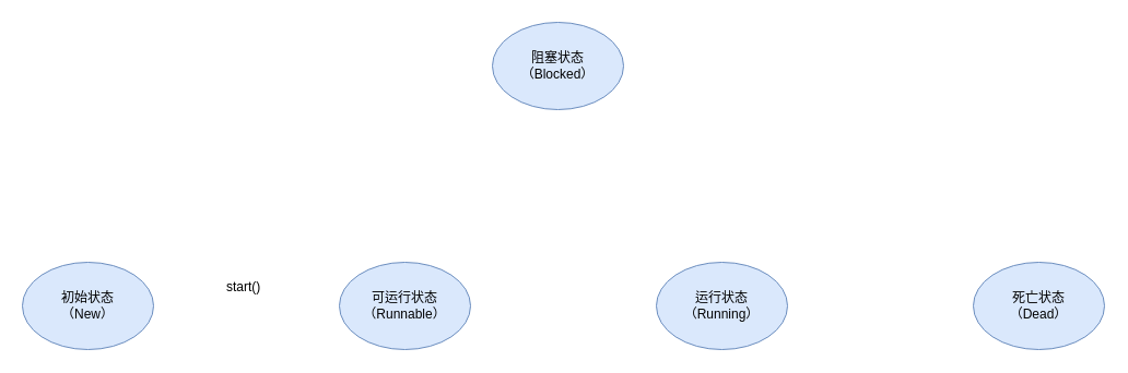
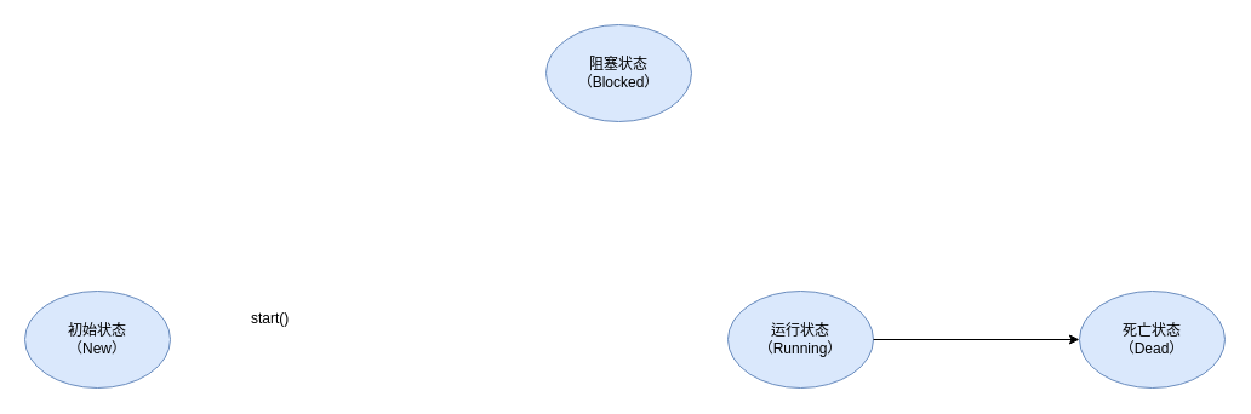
  <mxCell id="0" />
  <mxCell id="1" parent="0" />
  <mxCell id="2" value="初始状态&lt;br&gt;（New）" style="ellipse;whiteSpace=wrap;html=1;fillColor=#dae8fc;strokeColor=#6c8ebf;" vertex="1" parent="1"><mxGeometry x="20" y="240" width="120" height="80" as="geometry" /></mxCell>
- <mxCell id="3" value="可运行状态&lt;br&gt;（Runnable）" style="ellipse;whiteSpace=wrap;html=1;fillColor=#dae8fc;strokeColor=#6c8ebf;" vertex="1" parent="1"><mxGeometry x="310" y="240" width="120" height="80" as="geometry" /></mxCell>
  <mxCell id="4" value="运行状态&lt;br&gt;（Running）" style="ellipse;whiteSpace=wrap;html=1;fillColor=#dae8fc;strokeColor=#6c8ebf;" vertex="1" parent="1"><mxGeometry x="600" y="240" width="120" height="80" as="geometry" /></mxCell>
  <mxCell id="5" value="阻塞状态&lt;br&gt;（Blocked）" style="ellipse;whiteSpace=wrap;html=1;fillColor=#dae8fc;strokeColor=#6c8ebf;" vertex="1" parent="1"><mxGeometry x="450" y="20" width="120" height="80" as="geometry" /></mxCell>
  <mxCell id="6" value="死亡状态&lt;br&gt;（Dead）" style="ellipse;whiteSpace=wrap;html=1;fillColor=#dae8fc;strokeColor=#6c8ebf;" vertex="1" parent="1"><mxGeometry x="890" y="240" width="120" height="80" as="geometry" /></mxCell>
+ <mxCell id="7" value="" style="endArrow=classic;html=1;entryX=0;entryY=0.5;entryDx=0;entryDy=0;" edge="1" parent="1" source="4" target="6"><mxGeometry width="50" height="50" relative="1" as="geometry"><mxPoint x="540" y="180" as="sourcePoint" /><mxPoint x="590" y="130" as="targetPoint" /></mxGeometry></mxCell>
  <mxCell id="8" value="start()" style="text;html=1;resizable=0;points=[];autosize=1;align=left;verticalAlign=top;spacingTop=-4;" vertex="1" parent="1"><mxGeometry x="205" y="253" width="50" height="20" as="geometry" /></mxCell>
